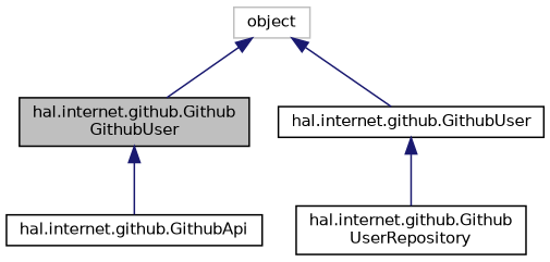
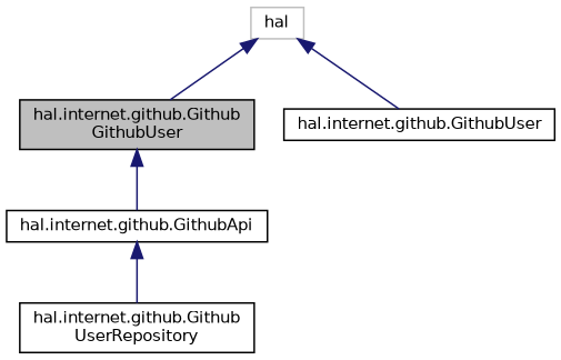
  digraph {
    node [color=black fillcolor=white fontname=Helvetica fontsize=10 shape=record style=filled]
    edge [color=midnightblue dir=back fontname=Helvetica fontsize=10 labelfontname=Helvetica labelfontsize=10 style=solid]
    n1 [fillcolor=grey75 fontcolor=black height=0.2 label="hal.internet.github.Github\lGithubUser" width=0.4]
    n2 [height=0.2 label="hal.internet.github.GithubApi" width=0.4]
    n3 [height=0.2 label="hal.internet.github.Github\lUserRepository" width=0.4]
-   n4 [color=grey75 height=0.2 label=object width=0.4]
+   n4 [color=grey75 height=0.2 label=hal width=0.4]
    n5 [height=0.2 label="hal.internet.github.GithubUser" width=0.4]
    n1 -> n2
-   n5 -> n3
+   n2 -> n3
    n4 -> n1
    n4 -> n5
  }
